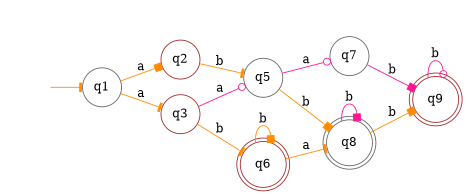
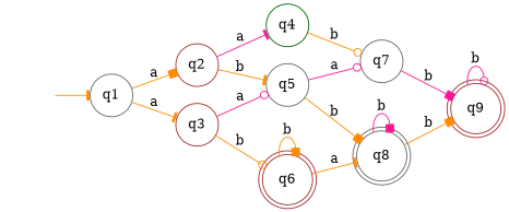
  digraph {
    rankdir=LR
    node [color=gray40 shape=circle]
    edge [arrowhead=tee color=darkorange]
    "" [shape=none]
    q1
    q2 [color=brown]
    q3 [color=brown]
    q6 [color=brown shape=doublecircle]
    q8 [shape=doublecircle]
    q9 [color=brown shape=doublecircle]
+   q4 [color=darkgreen]
    q5
    q7
    "" -> q1
    q1 -> q2 [arrowhead=box label=a]
    q1 -> q3 [label=a]
+   q2 -> q4 [color=deeppink label=a]
    q2 -> q5 [label=b]
-   q3 -> q6 [label=b]
+   q3 -> q6 [arrowhead=odot label=b]
    q3 -> q5 [arrowhead=odot color=deeppink label=a]
    q6 -> q6 [arrowhead=box label=b]
    q6 -> q8 [label=a]
    q8 -> q8 [arrowhead=box color=deeppink label=b]
    q8 -> q9 [arrowhead=box label=b]
    q9 -> q9 [arrowhead=odot color=deeppink label=b]
+   q4 -> q7 [arrowhead=odot label=b]
    q5 -> q8 [arrowhead=box label=b]
    q5 -> q7 [arrowhead=odot color=deeppink label=a]
    q7 -> q9 [arrowhead=box color=deeppink label=b]
  }
